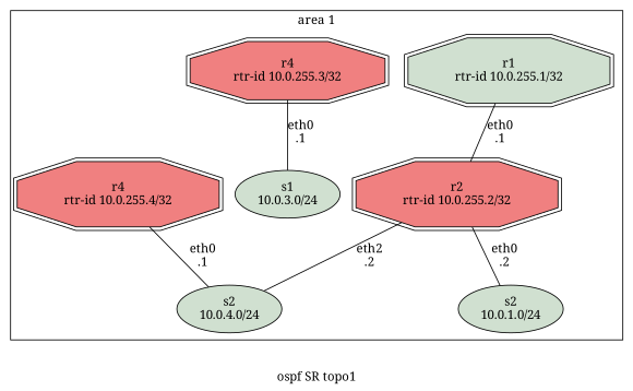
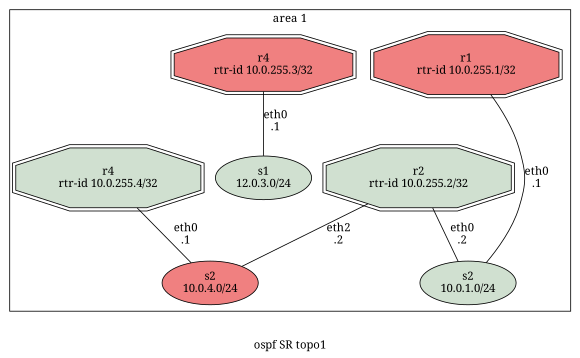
  graph {
    fontname="Noto Serif"
    label="ospf SR topo1"
    node [fillcolor="#f08080" fontname="Noto Serif" shape=doubleoctagon style=filled]
    edge [fontname="Noto Serif"]
-   n1 [fillcolor="#d0e0d0" label="r1\nrtr-id 10.0.255.1/32"]
+   n1 [label="r1\nrtr-id 10.0.255.1/32"]
    n2 [fillcolor="#d0e0d0" label="s2\n10.0.1.0/24" shape=oval]
-   n3 [label="r2\nrtr-id 10.0.255.2/32"]
-   n4 [fillcolor="#d0e0d0" label="s1\n10.0.3.0/24" shape=oval]
-   n5 [fillcolor="#d0e0d0" label="s2\n10.0.4.0/24" shape=oval]
+   n3 [fillcolor="#d0e0d0" label="r2\nrtr-id 10.0.255.2/32"]
+   n4 [fillcolor="#d0e0d0" label="s1\n12.0.3.0/24" shape=oval]
+   n5 [label="s2\n10.0.4.0/24" shape=oval]
    n6 [label="r4\nrtr-id 10.0.255.3/32"]
-   n7 [label="r4\nrtr-id 10.0.255.4/32"]
+   n7 [fillcolor="#d0e0d0" label="r4\nrtr-id 10.0.255.4/32"]
    subgraph cluster_1 {
      label="area 1"
      n1
      n2
      n3
      n4
      n5
      n6
      n7
    }
-   n1 -- n3 [label="eth0\n.1"]
+   n1 -- n2 [label="eth0\n.1"]
    n3 -- n2 [label="eth0\n.2"]
    n3 -- n5 [label="eth2\n.2"]
    n6 -- n4 [label="eth0\n.1"]
    n7 -- n5 [label="eth0\n.1"]
  }
